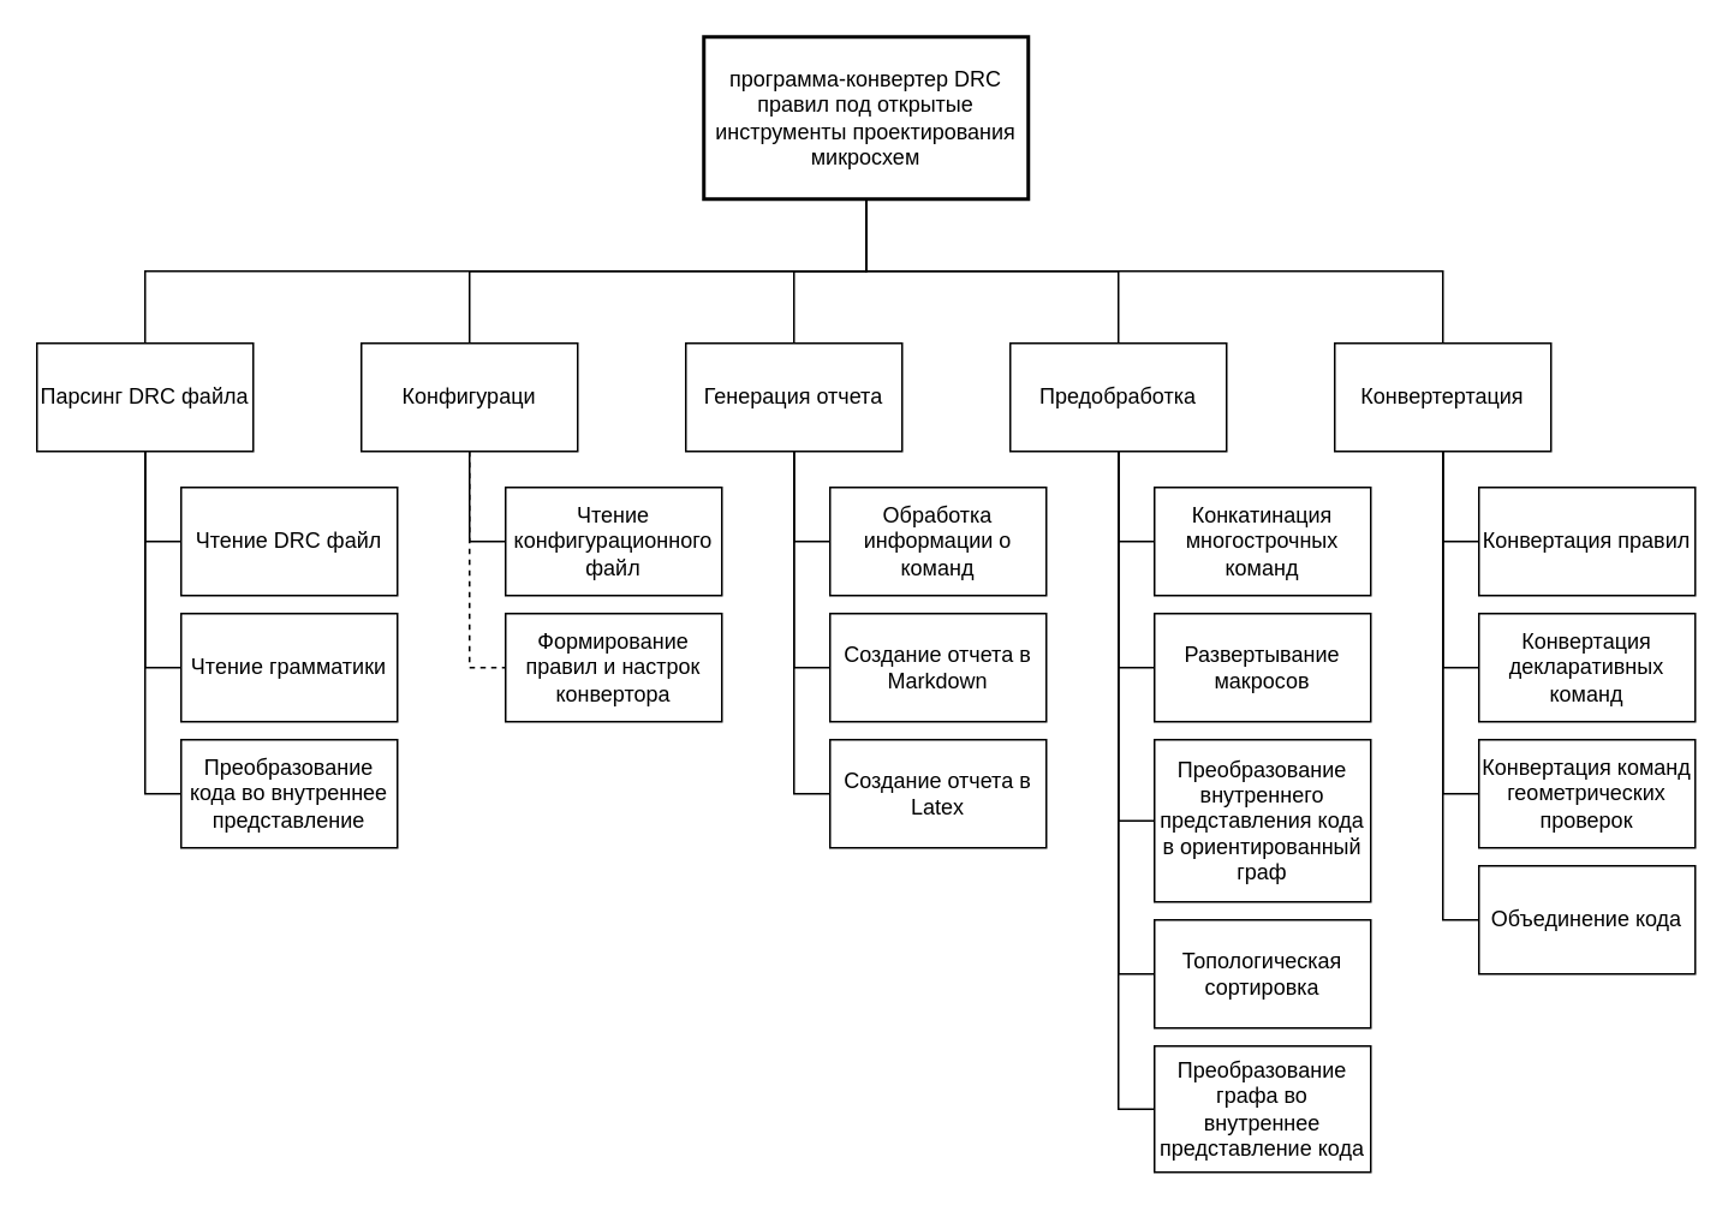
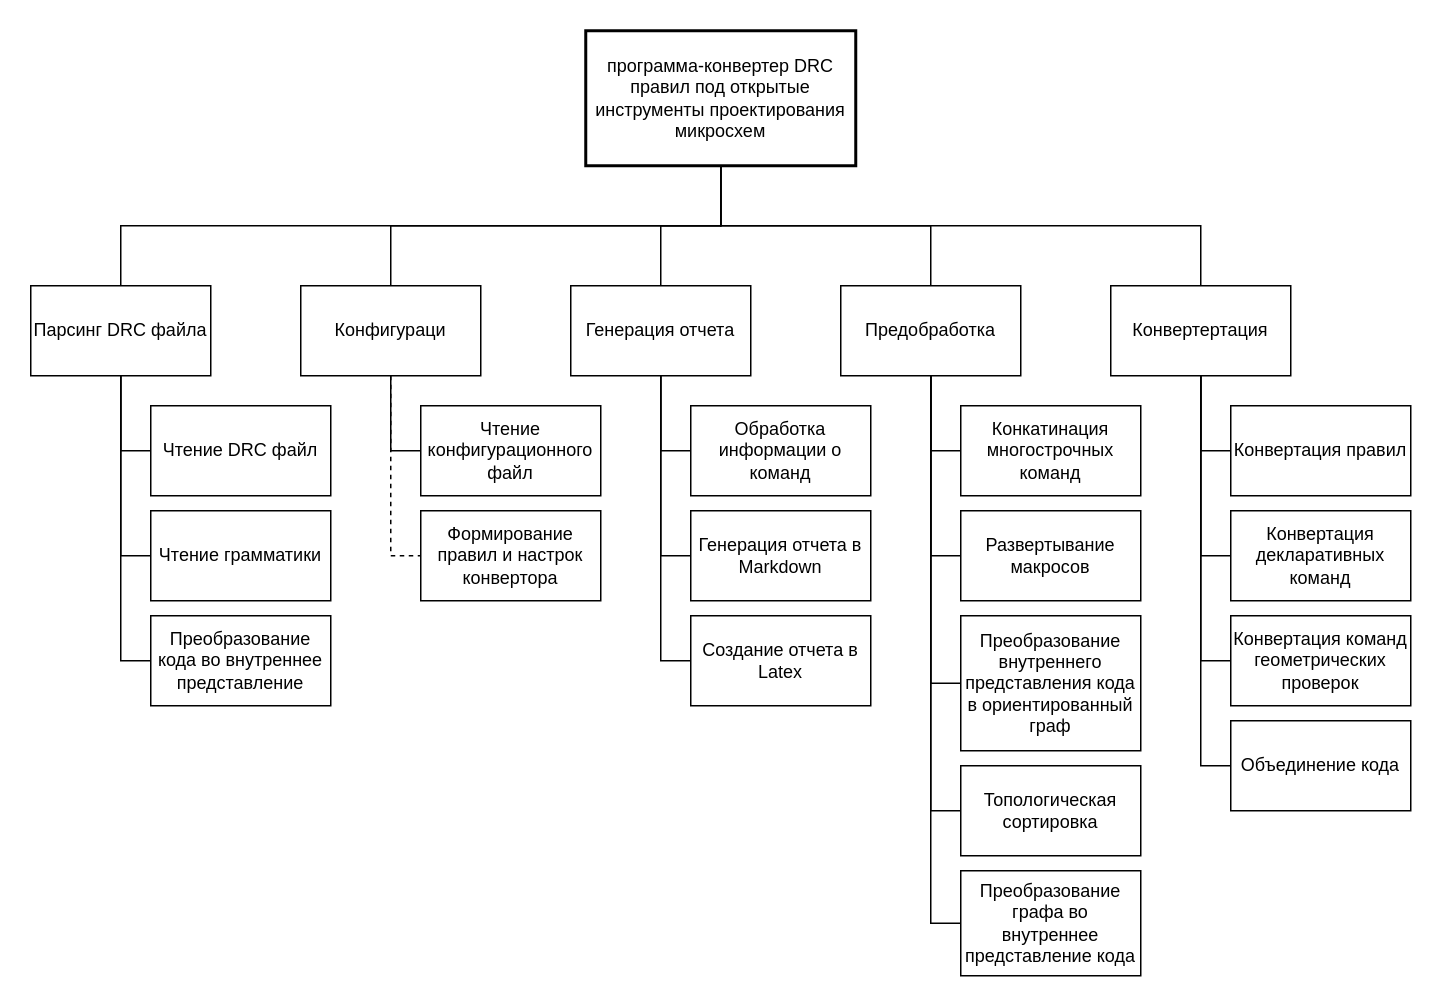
  <mxCell id="0" />
  <mxCell id="1" parent="0" />
  <mxCell id="2" style="edgeStyle=orthogonalEdgeStyle;rounded=0;orthogonalLoop=1;jettySize=auto;html=1;entryX=0.5;entryY=0;entryDx=0;entryDy=0;endArrow=none;endFill=0;" edge="1" parent="1" source="7" target="43"><mxGeometry relative="1" as="geometry"><Array as="points"><mxPoint x="480" y="150" /><mxPoint x="80" y="150" /></Array></mxGeometry></mxCell>
  <mxCell id="3" style="edgeStyle=orthogonalEdgeStyle;rounded=0;orthogonalLoop=1;jettySize=auto;html=1;endArrow=none;endFill=0;" edge="1" parent="1" source="7" target="36"><mxGeometry relative="1" as="geometry"><Array as="points"><mxPoint x="480" y="150" /><mxPoint x="260" y="150" /></Array></mxGeometry></mxCell>
  <mxCell id="4" style="edgeStyle=orthogonalEdgeStyle;rounded=0;orthogonalLoop=1;jettySize=auto;html=1;entryX=0.5;entryY=0;entryDx=0;entryDy=0;endArrow=none;endFill=0;" edge="1" parent="1" source="7" target="31"><mxGeometry relative="1" as="geometry" /></mxCell>
  <mxCell id="5" style="edgeStyle=orthogonalEdgeStyle;rounded=0;orthogonalLoop=1;jettySize=auto;html=1;endArrow=none;endFill=0;" edge="1" parent="1" source="7" target="18"><mxGeometry relative="1" as="geometry" /></mxCell>
  <mxCell id="6" style="edgeStyle=orthogonalEdgeStyle;rounded=0;orthogonalLoop=1;jettySize=auto;html=1;endArrow=none;endFill=0;" edge="1" parent="1" source="7" target="12"><mxGeometry relative="1" as="geometry"><Array as="points"><mxPoint x="480" y="150" /><mxPoint x="800" y="150" /></Array></mxGeometry></mxCell>
  <mxCell id="7" value="программа-конвертер DRC правил под открытые инструменты проектирования микросхем" style="whiteSpace=wrap;strokeWidth=2;" parent="1" vertex="1"><mxGeometry x="390" y="20" width="180" height="90" as="geometry" /></mxCell>
  <mxCell id="8" style="edgeStyle=orthogonalEdgeStyle;rounded=0;orthogonalLoop=1;jettySize=auto;html=1;entryX=0;entryY=0.5;entryDx=0;entryDy=0;endArrow=none;endFill=0;" edge="1" parent="1" source="12" target="26"><mxGeometry relative="1" as="geometry" /></mxCell>
  <mxCell id="9" style="edgeStyle=orthogonalEdgeStyle;rounded=0;orthogonalLoop=1;jettySize=auto;html=1;entryX=0;entryY=0.5;entryDx=0;entryDy=0;endArrow=none;endFill=0;" edge="1" parent="1" source="12" target="24"><mxGeometry relative="1" as="geometry" /></mxCell>
  <mxCell id="10" style="edgeStyle=orthogonalEdgeStyle;rounded=0;orthogonalLoop=1;jettySize=auto;html=1;entryX=0;entryY=0.5;entryDx=0;entryDy=0;endArrow=none;endFill=0;" edge="1" parent="1" source="12" target="25"><mxGeometry relative="1" as="geometry" /></mxCell>
  <mxCell id="11" style="edgeStyle=orthogonalEdgeStyle;rounded=0;orthogonalLoop=1;jettySize=auto;html=1;entryX=0;entryY=0.5;entryDx=0;entryDy=0;endArrow=none;endFill=0;" edge="1" parent="1" source="12" target="27"><mxGeometry relative="1" as="geometry" /></mxCell>
  <mxCell id="12" value="Конвертертация" style="rounded=0;whiteSpace=wrap;html=1;" parent="1" vertex="1"><mxGeometry x="740" y="190" width="120" height="60" as="geometry" /></mxCell>
  <mxCell id="13" value="" style="edgeStyle=orthogonalEdgeStyle;rounded=0;orthogonalLoop=1;jettySize=auto;html=1;entryX=0;entryY=0.5;entryDx=0;entryDy=0;endArrow=none;endFill=0;" edge="1" parent="1" source="18" target="19"><mxGeometry relative="1" as="geometry" /></mxCell>
  <mxCell id="14" style="edgeStyle=orthogonalEdgeStyle;rounded=0;orthogonalLoop=1;jettySize=auto;html=1;entryX=0;entryY=0.5;entryDx=0;entryDy=0;endArrow=none;endFill=0;" edge="1" parent="1" source="18" target="20"><mxGeometry relative="1" as="geometry" /></mxCell>
  <mxCell id="15" style="edgeStyle=orthogonalEdgeStyle;rounded=0;orthogonalLoop=1;jettySize=auto;html=1;entryX=0;entryY=0.5;entryDx=0;entryDy=0;endArrow=none;endFill=0;" edge="1" parent="1" source="18" target="21"><mxGeometry relative="1" as="geometry" /></mxCell>
  <mxCell id="16" style="edgeStyle=orthogonalEdgeStyle;rounded=0;orthogonalLoop=1;jettySize=auto;html=1;entryX=0;entryY=0.5;entryDx=0;entryDy=0;endArrow=none;endFill=0;" edge="1" parent="1" source="18" target="22"><mxGeometry relative="1" as="geometry" /></mxCell>
  <mxCell id="17" style="edgeStyle=orthogonalEdgeStyle;rounded=0;orthogonalLoop=1;jettySize=auto;html=1;entryX=0;entryY=0.5;entryDx=0;entryDy=0;endArrow=none;endFill=0;" edge="1" parent="1" source="18" target="23"><mxGeometry relative="1" as="geometry" /></mxCell>
  <mxCell id="18" value="Предобработка" style="rounded=0;whiteSpace=wrap;html=1;" parent="1" vertex="1"><mxGeometry x="560" y="190" width="120" height="60" as="geometry" /></mxCell>
  <mxCell id="19" value="Конкатинация многострочных команд" style="rounded=0;whiteSpace=wrap;html=1;" vertex="1" parent="1"><mxGeometry x="640" y="270" width="120" height="60" as="geometry" /></mxCell>
  <mxCell id="20" value="Развертывание макросов" style="rounded=0;whiteSpace=wrap;html=1;" vertex="1" parent="1"><mxGeometry x="640" y="340" width="120" height="60" as="geometry" /></mxCell>
  <mxCell id="21" value="Преобразование внутреннего представления кода в ориентированный граф" style="rounded=0;whiteSpace=wrap;html=1;" vertex="1" parent="1"><mxGeometry x="640" y="410" width="120" height="90" as="geometry" /></mxCell>
  <mxCell id="22" value="Топологическая сортировка" style="rounded=0;whiteSpace=wrap;html=1;" vertex="1" parent="1"><mxGeometry x="640" y="510" width="120" height="60" as="geometry" /></mxCell>
  <mxCell id="23" value="Преобразование графа во внутреннее представление кода" style="rounded=0;whiteSpace=wrap;html=1;" vertex="1" parent="1"><mxGeometry x="640" y="580" width="120" height="70" as="geometry" /></mxCell>
  <mxCell id="24" value="Конвертация декларативных команд" style="rounded=0;whiteSpace=wrap;html=1;" vertex="1" parent="1"><mxGeometry x="820" y="340" width="120" height="60" as="geometry" /></mxCell>
  <mxCell id="25" value="Конвертация команд геометрических проверок" style="rounded=0;whiteSpace=wrap;html=1;" vertex="1" parent="1"><mxGeometry x="820" y="410" width="120" height="60" as="geometry" /></mxCell>
  <mxCell id="26" value="Конвертация правил" style="rounded=0;whiteSpace=wrap;html=1;" vertex="1" parent="1"><mxGeometry x="820" y="270" width="120" height="60" as="geometry" /></mxCell>
  <mxCell id="27" value="Объединение кода" style="rounded=0;whiteSpace=wrap;html=1;" vertex="1" parent="1"><mxGeometry x="820" y="480" width="120" height="60" as="geometry" /></mxCell>
  <mxCell id="28" style="edgeStyle=orthogonalEdgeStyle;rounded=0;orthogonalLoop=1;jettySize=auto;html=1;entryX=0;entryY=0.5;entryDx=0;entryDy=0;endArrow=none;endFill=0;" edge="1" parent="1" source="31" target="32"><mxGeometry relative="1" as="geometry" /></mxCell>
  <mxCell id="29" style="edgeStyle=orthogonalEdgeStyle;rounded=0;orthogonalLoop=1;jettySize=auto;html=1;entryX=0;entryY=0.5;entryDx=0;entryDy=0;endArrow=none;endFill=0;" edge="1" parent="1" source="31" target="33"><mxGeometry relative="1" as="geometry" /></mxCell>
  <mxCell id="30" style="edgeStyle=orthogonalEdgeStyle;rounded=0;orthogonalLoop=1;jettySize=auto;html=1;entryX=0;entryY=0.5;entryDx=0;entryDy=0;endArrow=none;endFill=0;" edge="1" parent="1" source="31" target="39"><mxGeometry relative="1" as="geometry" /></mxCell>
  <mxCell id="31" value="Генерация отчета" style="rounded=0;whiteSpace=wrap;html=1;" vertex="1" parent="1"><mxGeometry x="380" y="190" width="120" height="60" as="geometry" /></mxCell>
  <mxCell id="32" value="Обработка информации о команд" style="rounded=0;whiteSpace=wrap;html=1;" vertex="1" parent="1"><mxGeometry x="460" y="270" width="120" height="60" as="geometry" /></mxCell>
- <mxCell id="33" value="Создание отчета в Markdown" style="rounded=0;whiteSpace=wrap;html=1;" vertex="1" parent="1"><mxGeometry x="460" y="340" width="120" height="60" as="geometry" /></mxCell>
+ <mxCell id="33" value="Генерация отчета в Markdown" style="rounded=0;whiteSpace=wrap;html=1;" vertex="1" parent="1"><mxGeometry x="460" y="340" width="120" height="60" as="geometry" /></mxCell>
  <mxCell id="34" style="edgeStyle=orthogonalEdgeStyle;rounded=0;orthogonalLoop=1;jettySize=auto;html=1;entryX=0;entryY=0.5;entryDx=0;entryDy=0;endArrow=none;endFill=0;" edge="1" parent="1" source="36" target="37"><mxGeometry relative="1" as="geometry" /></mxCell>
  <mxCell id="35" style="edgeStyle=orthogonalEdgeStyle;rounded=0;orthogonalLoop=1;jettySize=auto;html=1;entryX=0;entryY=0.5;entryDx=0;entryDy=0;endArrow=none;endFill=0;dashed=1;" edge="1" parent="1" source="36" target="38"><mxGeometry relative="1" as="geometry" /></mxCell>
  <mxCell id="36" value="Конфигураци" style="rounded=0;whiteSpace=wrap;html=1;" vertex="1" parent="1"><mxGeometry x="200" y="190" width="120" height="60" as="geometry" /></mxCell>
  <mxCell id="37" value="Чтение конфигурационного файл" style="rounded=0;whiteSpace=wrap;html=1;" vertex="1" parent="1"><mxGeometry x="280" y="270" width="120" height="60" as="geometry" /></mxCell>
  <mxCell id="38" value="Формирование правил и настрок конвертора" style="rounded=0;whiteSpace=wrap;html=1;" vertex="1" parent="1"><mxGeometry x="280" y="340" width="120" height="60" as="geometry" /></mxCell>
  <mxCell id="39" value="Создание отчета в Latex" style="rounded=0;whiteSpace=wrap;html=1;" vertex="1" parent="1"><mxGeometry x="460" y="410" width="120" height="60" as="geometry" /></mxCell>
  <mxCell id="40" style="edgeStyle=orthogonalEdgeStyle;rounded=0;orthogonalLoop=1;jettySize=auto;html=1;entryX=0;entryY=0.5;entryDx=0;entryDy=0;endArrow=none;endFill=0;" edge="1" parent="1" source="43" target="44"><mxGeometry relative="1" as="geometry" /></mxCell>
  <mxCell id="41" style="edgeStyle=orthogonalEdgeStyle;rounded=0;orthogonalLoop=1;jettySize=auto;html=1;entryX=0;entryY=0.5;entryDx=0;entryDy=0;endArrow=none;endFill=0;" edge="1" parent="1" source="43" target="45"><mxGeometry relative="1" as="geometry" /></mxCell>
  <mxCell id="42" style="edgeStyle=orthogonalEdgeStyle;rounded=0;orthogonalLoop=1;jettySize=auto;html=1;entryX=0;entryY=0.5;entryDx=0;entryDy=0;endArrow=none;endFill=0;" edge="1" parent="1" source="43" target="46"><mxGeometry relative="1" as="geometry" /></mxCell>
  <mxCell id="43" value="Парсинг DRC файла" style="rounded=0;whiteSpace=wrap;html=1;" vertex="1" parent="1"><mxGeometry y="190" width="120" height="60" as="geometry" x="20" /></mxCell>
  <mxCell id="44" value="Чтение DRC файл" style="rounded=0;whiteSpace=wrap;html=1;" vertex="1" parent="1"><mxGeometry x="100" y="270" width="120" height="60" as="geometry" /></mxCell>
  <mxCell id="45" value="Чтение грамматики" style="rounded=0;whiteSpace=wrap;html=1;" vertex="1" parent="1"><mxGeometry x="100" y="340" width="120" height="60" as="geometry" /></mxCell>
  <mxCell id="46" value="Преобразование кода во внутреннее представление" style="rounded=0;whiteSpace=wrap;html=1;" vertex="1" parent="1"><mxGeometry x="100" y="410" width="120" height="60" as="geometry" /></mxCell>
